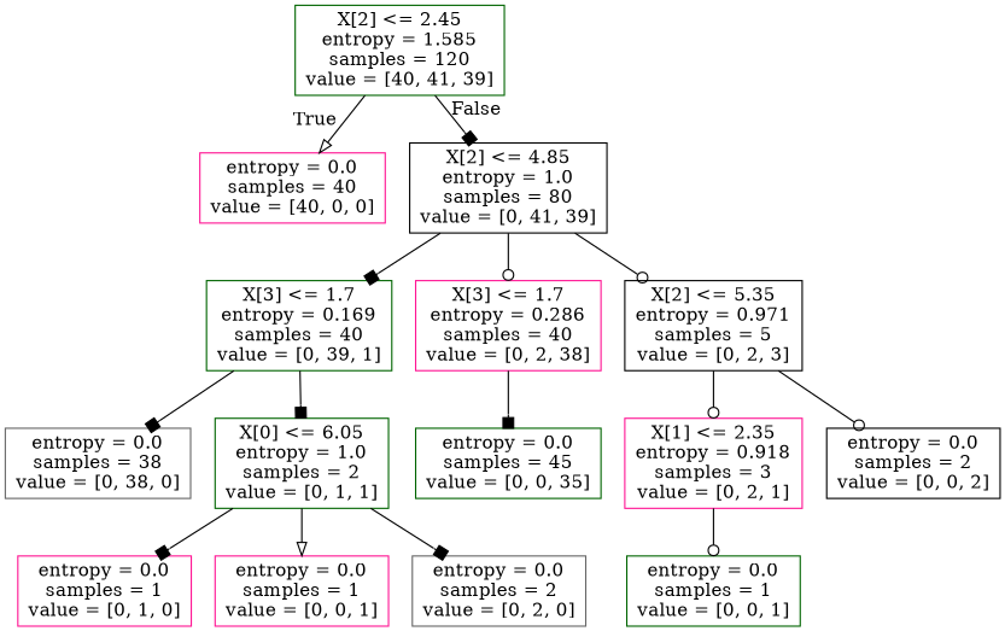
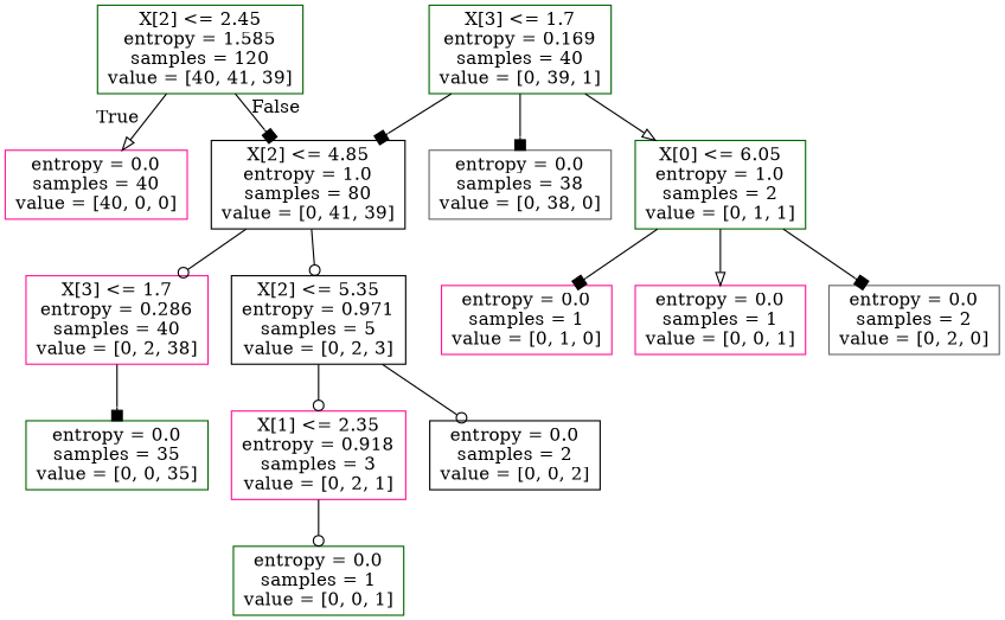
  digraph {
    node [color=darkgreen shape=box]
    edge [arrowhead=box]
    n1 [label="X[2] <= 2.45\nentropy = 1.585\nsamples = 120\nvalue = [40, 41, 39]"]
    n2 [color=deeppink label="entropy = 0.0\nsamples = 40\nvalue = [40, 0, 0]"]
    n3 [color=black label="X[2] <= 4.85\nentropy = 1.0\nsamples = 80\nvalue = [0, 41, 39]"]
    n4 [label="X[3] <= 1.7\nentropy = 0.169\nsamples = 40\nvalue = [0, 39, 1]"]
    n5 [color=deeppink label="X[3] <= 1.7\nentropy = 0.286\nsamples = 40\nvalue = [0, 2, 38]"]
    n6 [color=black label="X[2] <= 5.35\nentropy = 0.971\nsamples = 5\nvalue = [0, 2, 3]"]
    n7 [color=gray40 label="entropy = 0.0\nsamples = 38\nvalue = [0, 38, 0]"]
    n8 [label="X[0] <= 6.05\nentropy = 1.0\nsamples = 2\nvalue = [0, 1, 1]"]
-   n9 [label="entropy = 0.0\nsamples = 45\nvalue = [0, 0, 35]"]
+   n9 [label="entropy = 0.0\nsamples = 35\nvalue = [0, 0, 35]"]
    n10 [color=deeppink label="entropy = 0.0\nsamples = 1\nvalue = [0, 1, 0]"]
    n11 [color=deeppink label="entropy = 0.0\nsamples = 1\nvalue = [0, 0, 1]"]
    n12 [color=gray40 label="entropy = 0.0\nsamples = 2\nvalue = [0, 2, 0]"]
    n13 [color=deeppink label="X[1] <= 2.35\nentropy = 0.918\nsamples = 3\nvalue = [0, 2, 1]"]
    n14 [color=black label="entropy = 0.0\nsamples = 2\nvalue = [0, 0, 2]"]
    n15 [label="entropy = 0.0\nsamples = 1\nvalue = [0, 0, 1]"]
    n1 -> n2 [arrowhead=onormal headlabel=True labelangle=45 labeldistance=2.5]
    n1 -> n3 [headlabel=False labelangle=-45 labeldistance=2.5]
-   n3 -> n4
+   n4 -> n3
    n3 -> n5 [arrowhead=odot]
    n3 -> n6 [arrowhead=odot]
    n4 -> n7
-   n4 -> n8
+   n4 -> n8 [arrowhead=onormal]
    n5 -> n9
    n6 -> n13 [arrowhead=odot]
    n6 -> n14 [arrowhead=odot]
    n8 -> n10
    n8 -> n11 [arrowhead=onormal]
    n8 -> n12
    n13 -> n15 [arrowhead=odot]
  }
